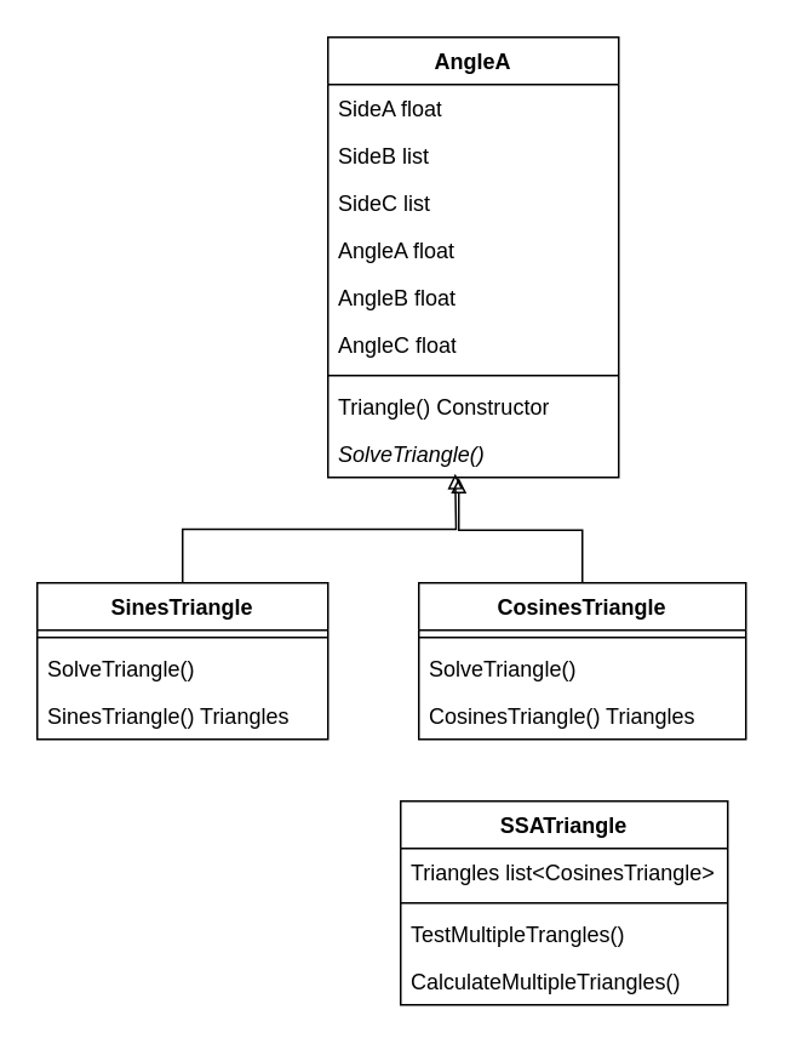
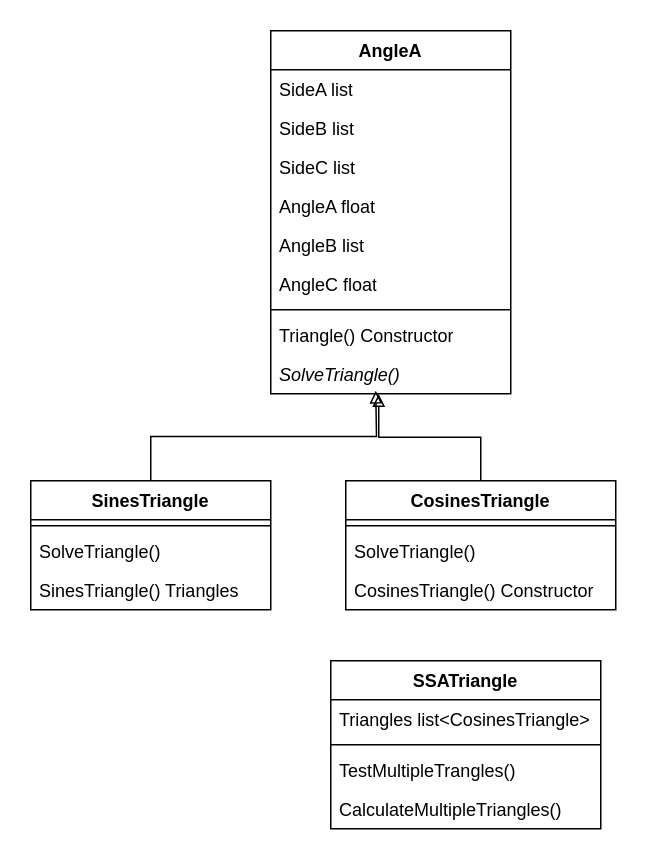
  <mxCell id="0" />
  <mxCell id="1" parent="0" />
  <mxCell id="2" value="SinesTriangle" style="swimlane;fontStyle=1;align=center;verticalAlign=top;childLayout=stackLayout;horizontal=1;startSize=26;horizontalStack=0;resizeParent=1;resizeParentMax=0;resizeLast=0;collapsible=1;marginBottom=0;whiteSpace=wrap;html=1;" vertex="1" parent="1"><mxGeometry x="20" y="320" width="160" height="86" as="geometry" /></mxCell>
  <mxCell id="3" value="" style="line;strokeWidth=1;fillColor=none;align=left;verticalAlign=middle;spacingTop=-1;spacingLeft=3;spacingRight=3;rotatable=0;labelPosition=right;points=[];portConstraint=eastwest;strokeColor=inherit;" vertex="1" parent="2"><mxGeometry y="26" width="160" height="8" as="geometry" /></mxCell>
  <mxCell id="4" value="SolveTriangle()" style="text;strokeColor=none;fillColor=none;align=left;verticalAlign=top;spacingLeft=4;spacingRight=4;overflow=hidden;rotatable=0;points=[[0,0.5],[1,0.5]];portConstraint=eastwest;whiteSpace=wrap;html=1;" vertex="1" parent="2"><mxGeometry y="34" width="160" height="26" as="geometry" /></mxCell>
  <mxCell id="5" value="SinesTriangle() Triangles" style="text;strokeColor=none;fillColor=none;align=left;verticalAlign=top;spacingLeft=4;spacingRight=4;overflow=hidden;rotatable=0;points=[[0,0.5],[1,0.5]];portConstraint=eastwest;whiteSpace=wrap;html=1;" vertex="1" parent="2"><mxGeometry y="60" width="160" height="26" as="geometry" /></mxCell>
  <mxCell id="6" value="AngleA" style="swimlane;fontStyle=1;align=center;verticalAlign=top;childLayout=stackLayout;horizontal=1;startSize=26;horizontalStack=0;resizeParent=1;resizeParentMax=0;resizeLast=0;collapsible=1;marginBottom=0;whiteSpace=wrap;html=1;" vertex="1" parent="1"><mxGeometry x="180" y="20" width="160" height="242" as="geometry" /></mxCell>
- <mxCell id="7" value="SideA float" style="text;strokeColor=none;fillColor=none;align=left;verticalAlign=top;spacingLeft=4;spacingRight=4;overflow=hidden;rotatable=0;points=[[0,0.5],[1,0.5]];portConstraint=eastwest;whiteSpace=wrap;html=1;" vertex="1" parent="6"><mxGeometry y="26" width="160" height="26" as="geometry" /></mxCell>
+ <mxCell id="7" value="SideA list" style="text;strokeColor=none;fillColor=none;align=left;verticalAlign=top;spacingLeft=4;spacingRight=4;overflow=hidden;rotatable=0;points=[[0,0.5],[1,0.5]];portConstraint=eastwest;whiteSpace=wrap;html=1;" vertex="1" parent="6"><mxGeometry y="26" width="160" height="26" as="geometry" /></mxCell>
  <mxCell id="8" value="SideB list" style="text;strokeColor=none;fillColor=none;align=left;verticalAlign=top;spacingLeft=4;spacingRight=4;overflow=hidden;rotatable=0;points=[[0,0.5],[1,0.5]];portConstraint=eastwest;whiteSpace=wrap;html=1;" vertex="1" parent="6"><mxGeometry y="52" width="160" height="26" as="geometry" /></mxCell>
  <mxCell id="9" value="SideC list" style="text;strokeColor=none;fillColor=none;align=left;verticalAlign=top;spacingLeft=4;spacingRight=4;overflow=hidden;rotatable=0;points=[[0,0.5],[1,0.5]];portConstraint=eastwest;whiteSpace=wrap;html=1;" vertex="1" parent="6"><mxGeometry y="78" width="160" height="26" as="geometry" /></mxCell>
  <mxCell id="10" value="AngleA float" style="text;strokeColor=none;fillColor=none;align=left;verticalAlign=top;spacingLeft=4;spacingRight=4;overflow=hidden;rotatable=0;points=[[0,0.5],[1,0.5]];portConstraint=eastwest;whiteSpace=wrap;html=1;" vertex="1" parent="6"><mxGeometry y="104" width="160" height="26" as="geometry" /></mxCell>
- <mxCell id="11" value="AngleB float" style="text;strokeColor=none;fillColor=none;align=left;verticalAlign=top;spacingLeft=4;spacingRight=4;overflow=hidden;rotatable=0;points=[[0,0.5],[1,0.5]];portConstraint=eastwest;whiteSpace=wrap;html=1;" vertex="1" parent="6"><mxGeometry y="130" width="160" height="26" as="geometry" /></mxCell>
+ <mxCell id="11" value="AngleB list" style="text;strokeColor=none;fillColor=none;align=left;verticalAlign=top;spacingLeft=4;spacingRight=4;overflow=hidden;rotatable=0;points=[[0,0.5],[1,0.5]];portConstraint=eastwest;whiteSpace=wrap;html=1;" vertex="1" parent="6"><mxGeometry y="130" width="160" height="26" as="geometry" /></mxCell>
  <mxCell id="12" value="AngleC float" style="text;strokeColor=none;fillColor=none;align=left;verticalAlign=top;spacingLeft=4;spacingRight=4;overflow=hidden;rotatable=0;points=[[0,0.5],[1,0.5]];portConstraint=eastwest;whiteSpace=wrap;html=1;" vertex="1" parent="6"><mxGeometry y="156" width="160" height="26" as="geometry" /></mxCell>
  <mxCell id="13" value="" style="line;strokeWidth=1;fillColor=none;align=left;verticalAlign=middle;spacingTop=-1;spacingLeft=3;spacingRight=3;rotatable=0;labelPosition=right;points=[];portConstraint=eastwest;strokeColor=inherit;" vertex="1" parent="6"><mxGeometry y="182" width="160" height="8" as="geometry" /></mxCell>
  <mxCell id="14" value="Triangle() Constructor" style="text;strokeColor=none;fillColor=none;align=left;verticalAlign=top;spacingLeft=4;spacingRight=4;overflow=hidden;rotatable=0;points=[[0,0.5],[1,0.5]];portConstraint=eastwest;whiteSpace=wrap;html=1;" vertex="1" parent="6"><mxGeometry y="190" width="160" height="26" as="geometry" /></mxCell>
  <mxCell id="15" value="&lt;i&gt;SolveTriangle()&lt;/i&gt;" style="text;strokeColor=none;fillColor=none;align=left;verticalAlign=top;spacingLeft=4;spacingRight=4;overflow=hidden;rotatable=0;points=[[0,0.5],[1,0.5]];portConstraint=eastwest;whiteSpace=wrap;html=1;" vertex="1" parent="6"><mxGeometry y="216" width="160" height="26" as="geometry" /></mxCell>
  <mxCell id="16" style="edgeStyle=orthogonalEdgeStyle;rounded=0;orthogonalLoop=1;jettySize=auto;html=1;exitX=0.5;exitY=0;exitDx=0;exitDy=0;endArrow=block;endFill=0;" edge="1" parent="1" source="2"><mxGeometry relative="1" as="geometry"><mxPoint x="130" y="418" as="sourcePoint" /><mxPoint x="250" y="260" as="targetPoint" /></mxGeometry></mxCell>
  <mxCell id="17" value="CosinesTriangle" style="swimlane;fontStyle=1;align=center;verticalAlign=top;childLayout=stackLayout;horizontal=1;startSize=26;horizontalStack=0;resizeParent=1;resizeParentMax=0;resizeLast=0;collapsible=1;marginBottom=0;whiteSpace=wrap;html=1;" vertex="1" parent="1"><mxGeometry x="230" y="320" width="180" height="86" as="geometry" /></mxCell>
  <mxCell id="18" value="" style="line;strokeWidth=1;fillColor=none;align=left;verticalAlign=middle;spacingTop=-1;spacingLeft=3;spacingRight=3;rotatable=0;labelPosition=right;points=[];portConstraint=eastwest;strokeColor=inherit;" vertex="1" parent="17"><mxGeometry y="26" width="180" height="8" as="geometry" /></mxCell>
  <mxCell id="19" value="SolveTriangle()" style="text;strokeColor=none;fillColor=none;align=left;verticalAlign=top;spacingLeft=4;spacingRight=4;overflow=hidden;rotatable=0;points=[[0,0.5],[1,0.5]];portConstraint=eastwest;whiteSpace=wrap;html=1;" vertex="1" parent="17"><mxGeometry y="34" width="180" height="26" as="geometry" /></mxCell>
- <mxCell id="20" value="CosinesTriangle() Triangles" style="text;strokeColor=none;fillColor=none;align=left;verticalAlign=top;spacingLeft=4;spacingRight=4;overflow=hidden;rotatable=0;points=[[0,0.5],[1,0.5]];portConstraint=eastwest;whiteSpace=wrap;html=1;" vertex="1" parent="17"><mxGeometry y="60" width="180" height="26" as="geometry" /></mxCell>
+ <mxCell id="20" value="CosinesTriangle() Constructor" style="text;strokeColor=none;fillColor=none;align=left;verticalAlign=top;spacingLeft=4;spacingRight=4;overflow=hidden;rotatable=0;points=[[0,0.5],[1,0.5]];portConstraint=eastwest;whiteSpace=wrap;html=1;" vertex="1" parent="17"><mxGeometry y="60" width="180" height="26" as="geometry" /></mxCell>
  <mxCell id="21" style="edgeStyle=orthogonalEdgeStyle;rounded=0;orthogonalLoop=1;jettySize=auto;html=1;exitX=0.5;exitY=0;exitDx=0;exitDy=0;entryX=0.45;entryY=1.008;entryDx=0;entryDy=0;entryPerimeter=0;endArrow=block;endFill=0;" edge="1" parent="1" source="17" target="15"><mxGeometry relative="1" as="geometry" /></mxCell>
  <mxCell id="22" value="SSATriangle" style="swimlane;fontStyle=1;align=center;verticalAlign=top;childLayout=stackLayout;horizontal=1;startSize=26;horizontalStack=0;resizeParent=1;resizeParentMax=0;resizeLast=0;collapsible=1;marginBottom=0;whiteSpace=wrap;html=1;" vertex="1" parent="1"><mxGeometry x="220" y="440" width="180" height="112" as="geometry" /></mxCell>
  <mxCell id="23" value="Triangles list&amp;lt;CosinesTriangle&amp;gt;" style="text;strokeColor=none;fillColor=none;align=left;verticalAlign=top;spacingLeft=4;spacingRight=4;overflow=hidden;rotatable=0;points=[[0,0.5],[1,0.5]];portConstraint=eastwest;whiteSpace=wrap;html=1;" vertex="1" parent="22"><mxGeometry y="26" width="180" height="26" as="geometry" /></mxCell>
  <mxCell id="24" value="" style="line;strokeWidth=1;fillColor=none;align=left;verticalAlign=middle;spacingTop=-1;spacingLeft=3;spacingRight=3;rotatable=0;labelPosition=right;points=[];portConstraint=eastwest;strokeColor=inherit;" vertex="1" parent="22"><mxGeometry y="52" width="180" height="8" as="geometry" /></mxCell>
  <mxCell id="25" value="TestMultipleTrangles()" style="text;strokeColor=none;fillColor=none;align=left;verticalAlign=top;spacingLeft=4;spacingRight=4;overflow=hidden;rotatable=0;points=[[0,0.5],[1,0.5]];portConstraint=eastwest;whiteSpace=wrap;html=1;" vertex="1" parent="22"><mxGeometry y="60" width="180" height="26" as="geometry" /></mxCell>
  <mxCell id="26" value="CalculateMultipleTriangles()" style="text;strokeColor=none;fillColor=none;align=left;verticalAlign=top;spacingLeft=4;spacingRight=4;overflow=hidden;rotatable=0;points=[[0,0.5],[1,0.5]];portConstraint=eastwest;whiteSpace=wrap;html=1;" vertex="1" parent="22"><mxGeometry y="86" width="180" height="26" as="geometry" /></mxCell>
